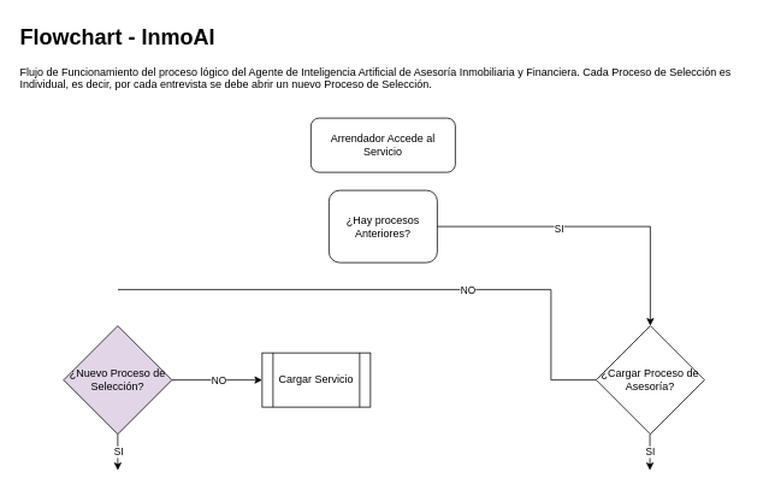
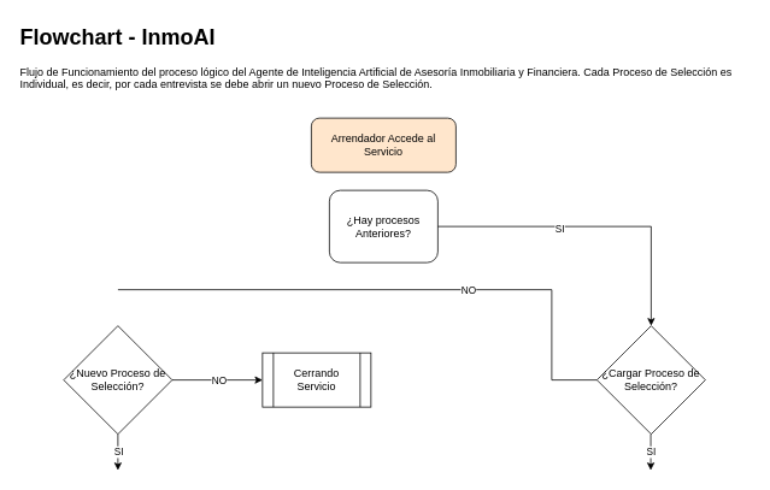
  <mxCell id="0" />
  <mxCell id="1" parent="0" />
  <mxCell id="2" value="&lt;h1 style=&quot;margin-top: 0px;&quot;&gt;Flowchart - InmoAI&lt;/h1&gt;Flujo de Funcionamiento del proceso lógico del Agente de Inteligencia Artificial de Asesoría Inmobiliaria y Financiera. Cada Proceso de Selección es Individual, es decir, por cada entrevista se debe abrir un nuevo Proceso de Selección." style="text;html=1;whiteSpace=wrap;overflow=hidden;rounded=0;" vertex="1" parent="1"><mxGeometry x="20" y="20" width="810" height="120" as="geometry" /></mxCell>
- <mxCell id="3" value="Arrendador Accede al Servicio" style="rounded=1;whiteSpace=wrap;html=1;" vertex="1" parent="1"><mxGeometry x="344" y="130" width="160" height="60" as="geometry" /></mxCell>
- <mxCell id="4" value="¿Nuevo Proceso de Selección?" style="rhombus;whiteSpace=wrap;html=1;fillColor=#e1d5e7;" vertex="1" parent="1"><mxGeometry x="70" y="360" width="120" height="120" as="geometry" /></mxCell>
+ <mxCell id="3" value="Arrendador Accede al Servicio" style="rounded=1;whiteSpace=wrap;html=1;fillColor=#ffe6cc;" vertex="1" parent="1"><mxGeometry x="344" y="130" width="160" height="60" as="geometry" /></mxCell>
+ <mxCell id="4" value="¿Nuevo Proceso de Selección?" style="rhombus;whiteSpace=wrap;html=1;" vertex="1" parent="1"><mxGeometry x="70" y="360" width="120" height="120" as="geometry" /></mxCell>
  <mxCell id="5" value="" style="endArrow=classic;html=1;rounded=0;exitX=1;exitY=0.5;exitDx=0;exitDy=0;" edge="1" parent="1" source="4"><mxGeometry width="50" height="50" relative="1" as="geometry"><mxPoint x="320" y="470" as="sourcePoint" /><mxPoint x="290" y="420" as="targetPoint" /></mxGeometry></mxCell>
  <mxCell id="6" value="&lt;div&gt;NO&lt;/div&gt;" style="edgeLabel;html=1;align=center;verticalAlign=middle;resizable=0;points=[];" vertex="1" connectable="0" parent="5"><mxGeometry x="0.273" relative="1" as="geometry"><mxPoint x="-13" as="offset" /></mxGeometry></mxCell>
  <mxCell id="7" value="" style="endArrow=classic;html=1;rounded=0;exitX=1;exitY=0.5;exitDx=0;exitDy=0;" edge="1" parent="1"><mxGeometry width="50" height="50" relative="1" as="geometry"><mxPoint x="130" y="480" as="sourcePoint" /><mxPoint x="130" y="520" as="targetPoint" /></mxGeometry></mxCell>
  <mxCell id="8" value="&lt;div&gt;SI&lt;/div&gt;" style="edgeLabel;html=1;align=center;verticalAlign=middle;resizable=0;points=[];" vertex="1" connectable="0" parent="7"><mxGeometry x="0.273" relative="1" as="geometry"><mxPoint y="-6" as="offset" /></mxGeometry></mxCell>
- <mxCell id="9" value="Cargar Servicio" style="shape=process;whiteSpace=wrap;html=1;backgroundOutline=1;" vertex="1" parent="1"><mxGeometry x="290" y="390" width="120" height="60" as="geometry" /></mxCell>
+ <mxCell id="9" value="Cerrando Servicio" style="shape=process;whiteSpace=wrap;html=1;backgroundOutline=1;" vertex="1" parent="1"><mxGeometry x="290" y="390" width="120" height="60" as="geometry" /></mxCell>
  <mxCell id="10" value="¿Hay procesos Anteriores?" style="whiteSpace=wrap;html=1;rounded=1;" vertex="1" parent="1"><mxGeometry x="364" y="210" width="120" height="80" as="geometry" /></mxCell>
  <mxCell id="11" value="" style="endArrow=classic;html=1;rounded=0;exitX=1;exitY=0.5;exitDx=0;exitDy=0;" edge="1" parent="1" source="10"><mxGeometry width="50" height="50" relative="1" as="geometry"><mxPoint x="540" y="220" as="sourcePoint" /><mxPoint x="720" y="360" as="targetPoint" /><Array as="points"><mxPoint x="720" y="250" /></Array></mxGeometry></mxCell>
  <mxCell id="12" value="SI" style="edgeLabel;html=1;align=center;verticalAlign=middle;resizable=0;points=[];" vertex="1" connectable="0" parent="11"><mxGeometry x="-0.228" y="-1" relative="1" as="geometry"><mxPoint y="1" as="offset" /></mxGeometry></mxCell>
- <mxCell id="13" value="¿Cargar Proceso de Asesoría?" style="rhombus;whiteSpace=wrap;html=1;" vertex="1" parent="1"><mxGeometry x="660" y="360" width="120" height="120" as="geometry" /></mxCell>
+ <mxCell id="13" value="¿Cargar Proceso de Selección?" style="rhombus;whiteSpace=wrap;html=1;" vertex="1" parent="1"><mxGeometry x="660" y="360" width="120" height="120" as="geometry" /></mxCell>
  <mxCell id="14" value="" style="endArrow=none;html=1;rounded=0;exitX=0;exitY=0.5;exitDx=0;exitDy=0;endFill=0;" edge="1" parent="1" source="13"><mxGeometry width="50" height="50" relative="1" as="geometry"><mxPoint x="604" y="240" as="sourcePoint" /><mxPoint x="130" y="320" as="targetPoint" /><Array as="points"><mxPoint x="610" y="420" /><mxPoint x="610" y="320" /></Array></mxGeometry></mxCell>
  <mxCell id="15" value="NO" style="edgeLabel;html=1;align=center;verticalAlign=middle;resizable=0;points=[];" vertex="1" connectable="0" parent="14"><mxGeometry x="-0.228" y="-1" relative="1" as="geometry"><mxPoint y="1" as="offset" /></mxGeometry></mxCell>
  <mxCell id="16" value="" style="endArrow=classic;html=1;rounded=0;exitX=1;exitY=0.5;exitDx=0;exitDy=0;" edge="1" parent="1"><mxGeometry width="50" height="50" relative="1" as="geometry"><mxPoint x="719.58" y="480" as="sourcePoint" /><mxPoint x="719.58" y="520" as="targetPoint" /></mxGeometry></mxCell>
  <mxCell id="17" value="&lt;div&gt;SI&lt;/div&gt;" style="edgeLabel;html=1;align=center;verticalAlign=middle;resizable=0;points=[];" vertex="1" connectable="0" parent="16"><mxGeometry x="0.273" relative="1" as="geometry"><mxPoint y="-6" as="offset" /></mxGeometry></mxCell>
